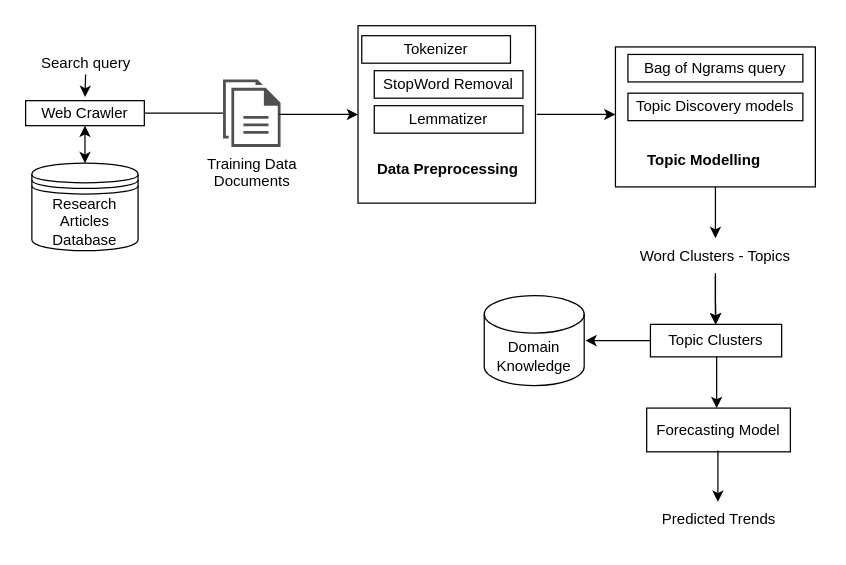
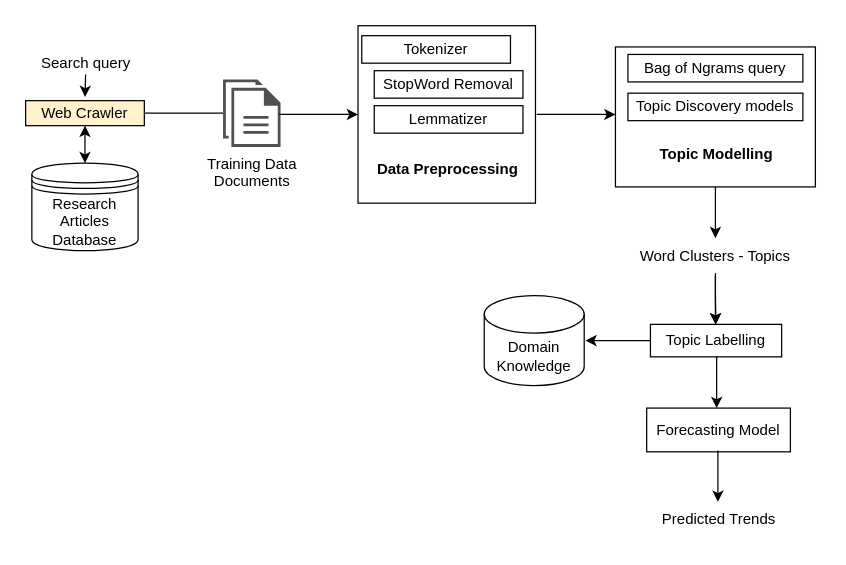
  <mxCell id="0" />
  <mxCell id="1" parent="0" />
  <mxCell id="2" value="Search query" style="text;html=1;align=center;verticalAlign=middle;resizable=0;points=[];autosize=1;strokeColor=none;fillColor=none;" vertex="1" parent="1"><mxGeometry x="23" y="40" width="90" height="20" as="geometry" /></mxCell>
- <mxCell id="3" value="Web Crawler" style="rounded=0;whiteSpace=wrap;html=1;" vertex="1" parent="1"><mxGeometry x="20" y="80" width="95" height="20" as="geometry" /></mxCell>
+ <mxCell id="3" value="Web Crawler" style="rounded=0;whiteSpace=wrap;html=1;fillColor=#fff2cc;" vertex="1" parent="1"><mxGeometry x="20" y="80" width="95" height="20" as="geometry" /></mxCell>
  <mxCell id="4" value="" style="endArrow=classic;html=1;rounded=0;exitX=0.5;exitY=1.1;exitDx=0;exitDy=0;exitPerimeter=0;entryX=0.5;entryY=0;entryDx=0;entryDy=0;" edge="1" parent="1"><mxGeometry width="50" height="50" relative="1" as="geometry"><mxPoint x="68" y="59" as="sourcePoint" /><mxPoint x="67.5" y="77" as="targetPoint" /></mxGeometry></mxCell>
  <mxCell id="5" value="" style="endArrow=classic;startArrow=classic;html=1;rounded=0;exitX=0.5;exitY=1;exitDx=0;exitDy=0;entryX=0.5;entryY=0;entryDx=0;entryDy=0;entryPerimeter=0;" edge="1" parent="1" source="3"><mxGeometry width="50" height="50" relative="1" as="geometry"><mxPoint x="148" y="110" as="sourcePoint" /><mxPoint x="67.5" y="130" as="targetPoint" /></mxGeometry></mxCell>
  <mxCell id="6" value="&lt;span&gt;Research Articles Database&lt;/span&gt;" style="shape=datastore;whiteSpace=wrap;html=1;" vertex="1" parent="1"><mxGeometry x="25" y="130" width="85" height="70" as="geometry" /></mxCell>
  <mxCell id="7" value="Training Data &lt;br&gt;Documents" style="sketch=0;pointerEvents=1;shadow=0;dashed=0;html=1;strokeColor=none;fillColor=#505050;labelPosition=center;verticalLabelPosition=bottom;verticalAlign=top;outlineConnect=0;align=center;shape=mxgraph.office.concepts.documents;" vertex="1" parent="1"><mxGeometry x="178" y="63" width="46" height="54" as="geometry" /></mxCell>
  <mxCell id="8" value="" style="endArrow=none;html=1;rounded=0;exitX=1;exitY=0.5;exitDx=0;exitDy=0;" edge="1" parent="1" source="3" target="7"><mxGeometry width="50" height="50" relative="1" as="geometry"><mxPoint x="148" y="110" as="sourcePoint" /><mxPoint x="198" y="60" as="targetPoint" /></mxGeometry></mxCell>
  <mxCell id="9" value="" style="whiteSpace=wrap;html=1;aspect=fixed;" vertex="1" parent="1"><mxGeometry x="286" y="20" width="142" height="142" as="geometry" /></mxCell>
  <mxCell id="10" value="" style="endArrow=classic;html=1;rounded=0;exitX=1;exitY=0.5;exitDx=0;exitDy=0;" edge="1" parent="1"><mxGeometry width="50" height="50" relative="1" as="geometry"><mxPoint x="223" y="91" as="sourcePoint" /><mxPoint x="286" y="91" as="targetPoint" /></mxGeometry></mxCell>
  <mxCell id="11" value="Tokenizer" style="rounded=0;whiteSpace=wrap;html=1;" vertex="1" parent="1"><mxGeometry x="289" y="28" width="119" height="22" as="geometry" /></mxCell>
  <mxCell id="12" value="StopWord Removal" style="rounded=0;whiteSpace=wrap;html=1;" vertex="1" parent="1"><mxGeometry x="299" y="56" width="119" height="22" as="geometry" /></mxCell>
  <mxCell id="13" value="Lemmatizer" style="rounded=0;whiteSpace=wrap;html=1;" vertex="1" parent="1"><mxGeometry x="299" y="84" width="119" height="22" as="geometry" /></mxCell>
  <mxCell id="14" value="&lt;b&gt;Data Preprocessing&lt;/b&gt;" style="text;html=1;strokeColor=none;fillColor=none;align=center;verticalAlign=middle;whiteSpace=wrap;rounded=0;" vertex="1" parent="1"><mxGeometry x="298" y="120" width="120" height="30" as="geometry" /></mxCell>
  <mxCell id="15" value="" style="endArrow=classic;html=1;rounded=0;exitX=1;exitY=0.5;exitDx=0;exitDy=0;" edge="1" parent="1"><mxGeometry width="50" height="50" relative="1" as="geometry"><mxPoint x="429" y="91" as="sourcePoint" /><mxPoint x="492" y="91" as="targetPoint" /></mxGeometry></mxCell>
  <mxCell id="16" value="" style="rounded=0;whiteSpace=wrap;html=1;fillColor=none;" vertex="1" parent="1"><mxGeometry x="492" y="37" width="160" height="112" as="geometry" /></mxCell>
  <mxCell id="17" value="Bag of Ngrams query" style="rounded=0;whiteSpace=wrap;html=1;" vertex="1" parent="1"><mxGeometry x="502" y="43" width="140" height="22" as="geometry" /></mxCell>
  <mxCell id="18" value="Topic Discovery models" style="rounded=0;whiteSpace=wrap;html=1;" vertex="1" parent="1"><mxGeometry x="502" y="74" width="140" height="22" as="geometry" /></mxCell>
- <mxCell id="19" value="&lt;b&gt;Topic Modelling&lt;/b&gt;" style="text;html=1;strokeColor=none;fillColor=none;align=center;verticalAlign=middle;whiteSpace=wrap;rounded=0;" vertex="1" parent="1"><mxGeometry x="498" y="111" width="130" height="34" as="geometry" /></mxCell>
+ <mxCell id="19" value="&lt;b&gt;Topic Modelling&lt;/b&gt;" style="text;html=1;strokeColor=none;fillColor=none;align=center;verticalAlign=middle;whiteSpace=wrap;rounded=0;" vertex="1" parent="1"><mxGeometry x="508" y="106" width="130" height="34" as="geometry" /></mxCell>
  <mxCell id="20" value="" style="endArrow=classic;html=1;rounded=0;exitX=0.5;exitY=1;exitDx=0;exitDy=0;" edge="1" parent="1" source="16"><mxGeometry width="50" height="50" relative="1" as="geometry"><mxPoint x="518" y="200" as="sourcePoint" /><mxPoint x="572" y="190" as="targetPoint" /></mxGeometry></mxCell>
  <mxCell id="21" value="" style="edgeStyle=orthogonalEdgeStyle;rounded=0;orthogonalLoop=1;jettySize=auto;html=1;" edge="1" parent="1" source="22" target="24"><mxGeometry relative="1" as="geometry" /></mxCell>
  <mxCell id="22" value="Word Clusters - Topics" style="text;html=1;strokeColor=none;fillColor=none;align=center;verticalAlign=middle;whiteSpace=wrap;rounded=0;" vertex="1" parent="1"><mxGeometry x="492" y="190" width="160" height="30" as="geometry" /></mxCell>
  <mxCell id="23" value="" style="endArrow=classic;html=1;rounded=0;exitX=0.5;exitY=1;exitDx=0;exitDy=0;" edge="1" parent="1"><mxGeometry width="50" height="50" relative="1" as="geometry"><mxPoint x="572" y="218" as="sourcePoint" /><mxPoint x="572" y="259" as="targetPoint" /></mxGeometry></mxCell>
- <mxCell id="24" value="Topic Clusters" style="rounded=0;whiteSpace=wrap;html=1;fillColor=none;" vertex="1" parent="1"><mxGeometry x="520" y="259" width="105" height="26" as="geometry" /></mxCell>
+ <mxCell id="24" value="Topic Labelling" style="rounded=0;whiteSpace=wrap;html=1;fillColor=none;" vertex="1" parent="1"><mxGeometry x="520" y="259" width="105" height="26" as="geometry" /></mxCell>
  <mxCell id="25" value="Forecasting Model" style="rounded=0;whiteSpace=wrap;html=1;fillColor=none;" vertex="1" parent="1"><mxGeometry x="517" y="326" width="115" height="35" as="geometry" /></mxCell>
  <mxCell id="26" value="" style="endArrow=classic;html=1;rounded=0;exitX=0.5;exitY=1;exitDx=0;exitDy=0;" edge="1" parent="1"><mxGeometry width="50" height="50" relative="1" as="geometry"><mxPoint x="573" y="285" as="sourcePoint" /><mxPoint x="573" y="326" as="targetPoint" /></mxGeometry></mxCell>
  <mxCell id="27" value="" style="endArrow=classic;html=1;rounded=0;exitX=0.5;exitY=1;exitDx=0;exitDy=0;" edge="1" parent="1"><mxGeometry width="50" height="50" relative="1" as="geometry"><mxPoint x="574" y="360" as="sourcePoint" /><mxPoint x="574" y="401" as="targetPoint" /></mxGeometry></mxCell>
  <mxCell id="28" value="Predicted Trends" style="text;html=1;strokeColor=none;fillColor=none;align=center;verticalAlign=middle;whiteSpace=wrap;rounded=0;" vertex="1" parent="1"><mxGeometry x="495" y="400" width="160" height="30" as="geometry" /></mxCell>
  <mxCell id="29" value="" style="endArrow=classic;html=1;rounded=0;exitX=0;exitY=0.5;exitDx=0;exitDy=0;" edge="1" parent="1" source="24"><mxGeometry width="50" height="50" relative="1" as="geometry"><mxPoint x="518" y="290" as="sourcePoint" /><mxPoint x="468" y="272" as="targetPoint" /></mxGeometry></mxCell>
  <mxCell id="30" value="Domain Knowledge" style="shape=cylinder3;whiteSpace=wrap;html=1;boundedLbl=1;backgroundOutline=1;size=15;fillColor=none;" vertex="1" parent="1"><mxGeometry x="387" y="236" width="80" height="72" as="geometry" /></mxCell>
